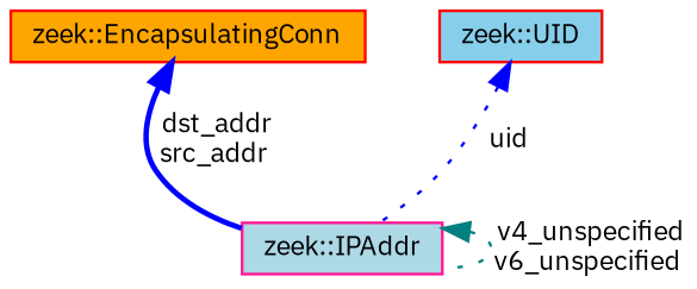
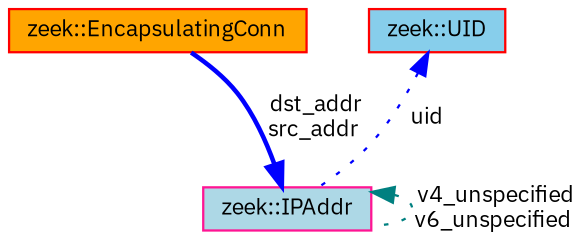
  digraph {
    fontname="IBM Plex Sans"
    node [color=red fontname="IBM Plex Sans" fontsize=10 shape=box style=filled]
    edge [color=blue dir=back fontname="IBM Plex Sans" fontsize=10 labelfontname=Helvetica labelfontsize=10 style=dotted]
    n1 [fillcolor=orange fontcolor=black height=0.2 label="zeek::EncapsulatingConn" width=0.4]
    n2 [color=deeppink fillcolor=lightblue height=0.2 label="zeek::IPAddr" width=0.4]
    n3 [fillcolor=skyblue height=0.2 label="zeek::UID" width=0.4]
-   n1 -> n2 [label=" dst_addr\nsrc_addr" style=bold]
+   n2 -> n1 [label=" dst_addr\nsrc_addr" style=bold]
    n2 -> n2 [color=teal label=" v4_unspecified\nv6_unspecified"]
    n3 -> n2 [label=" uid"]
  }
